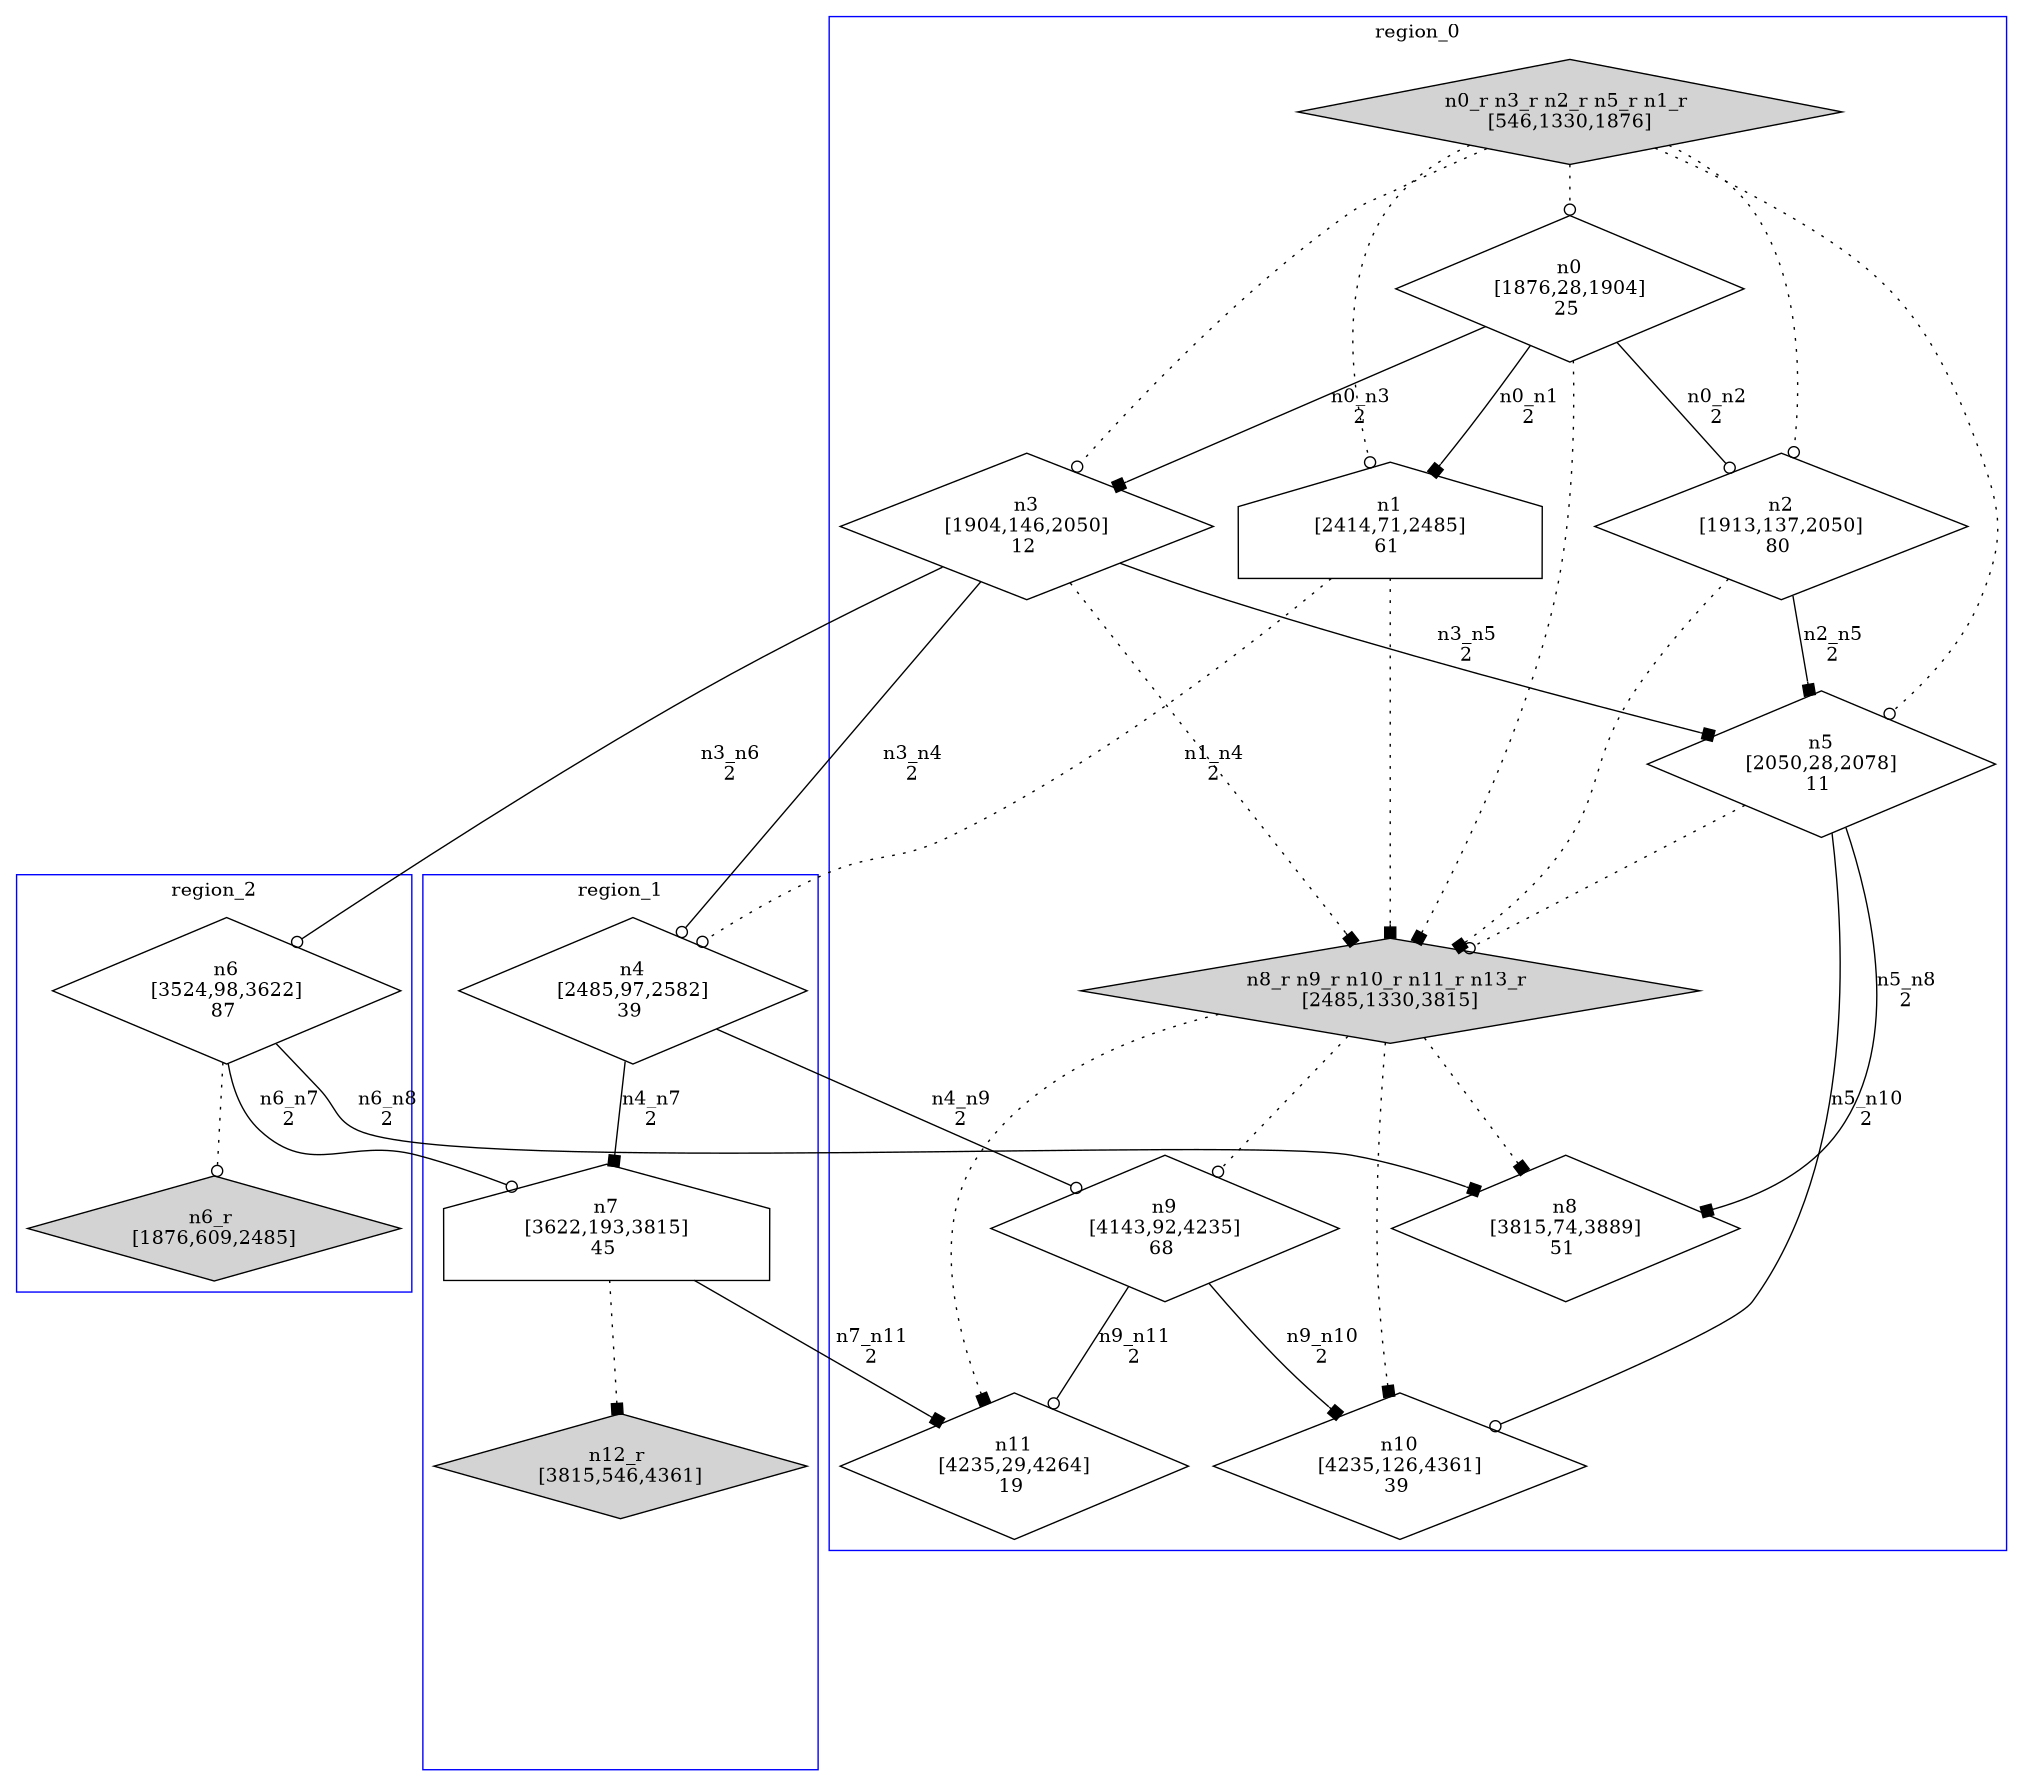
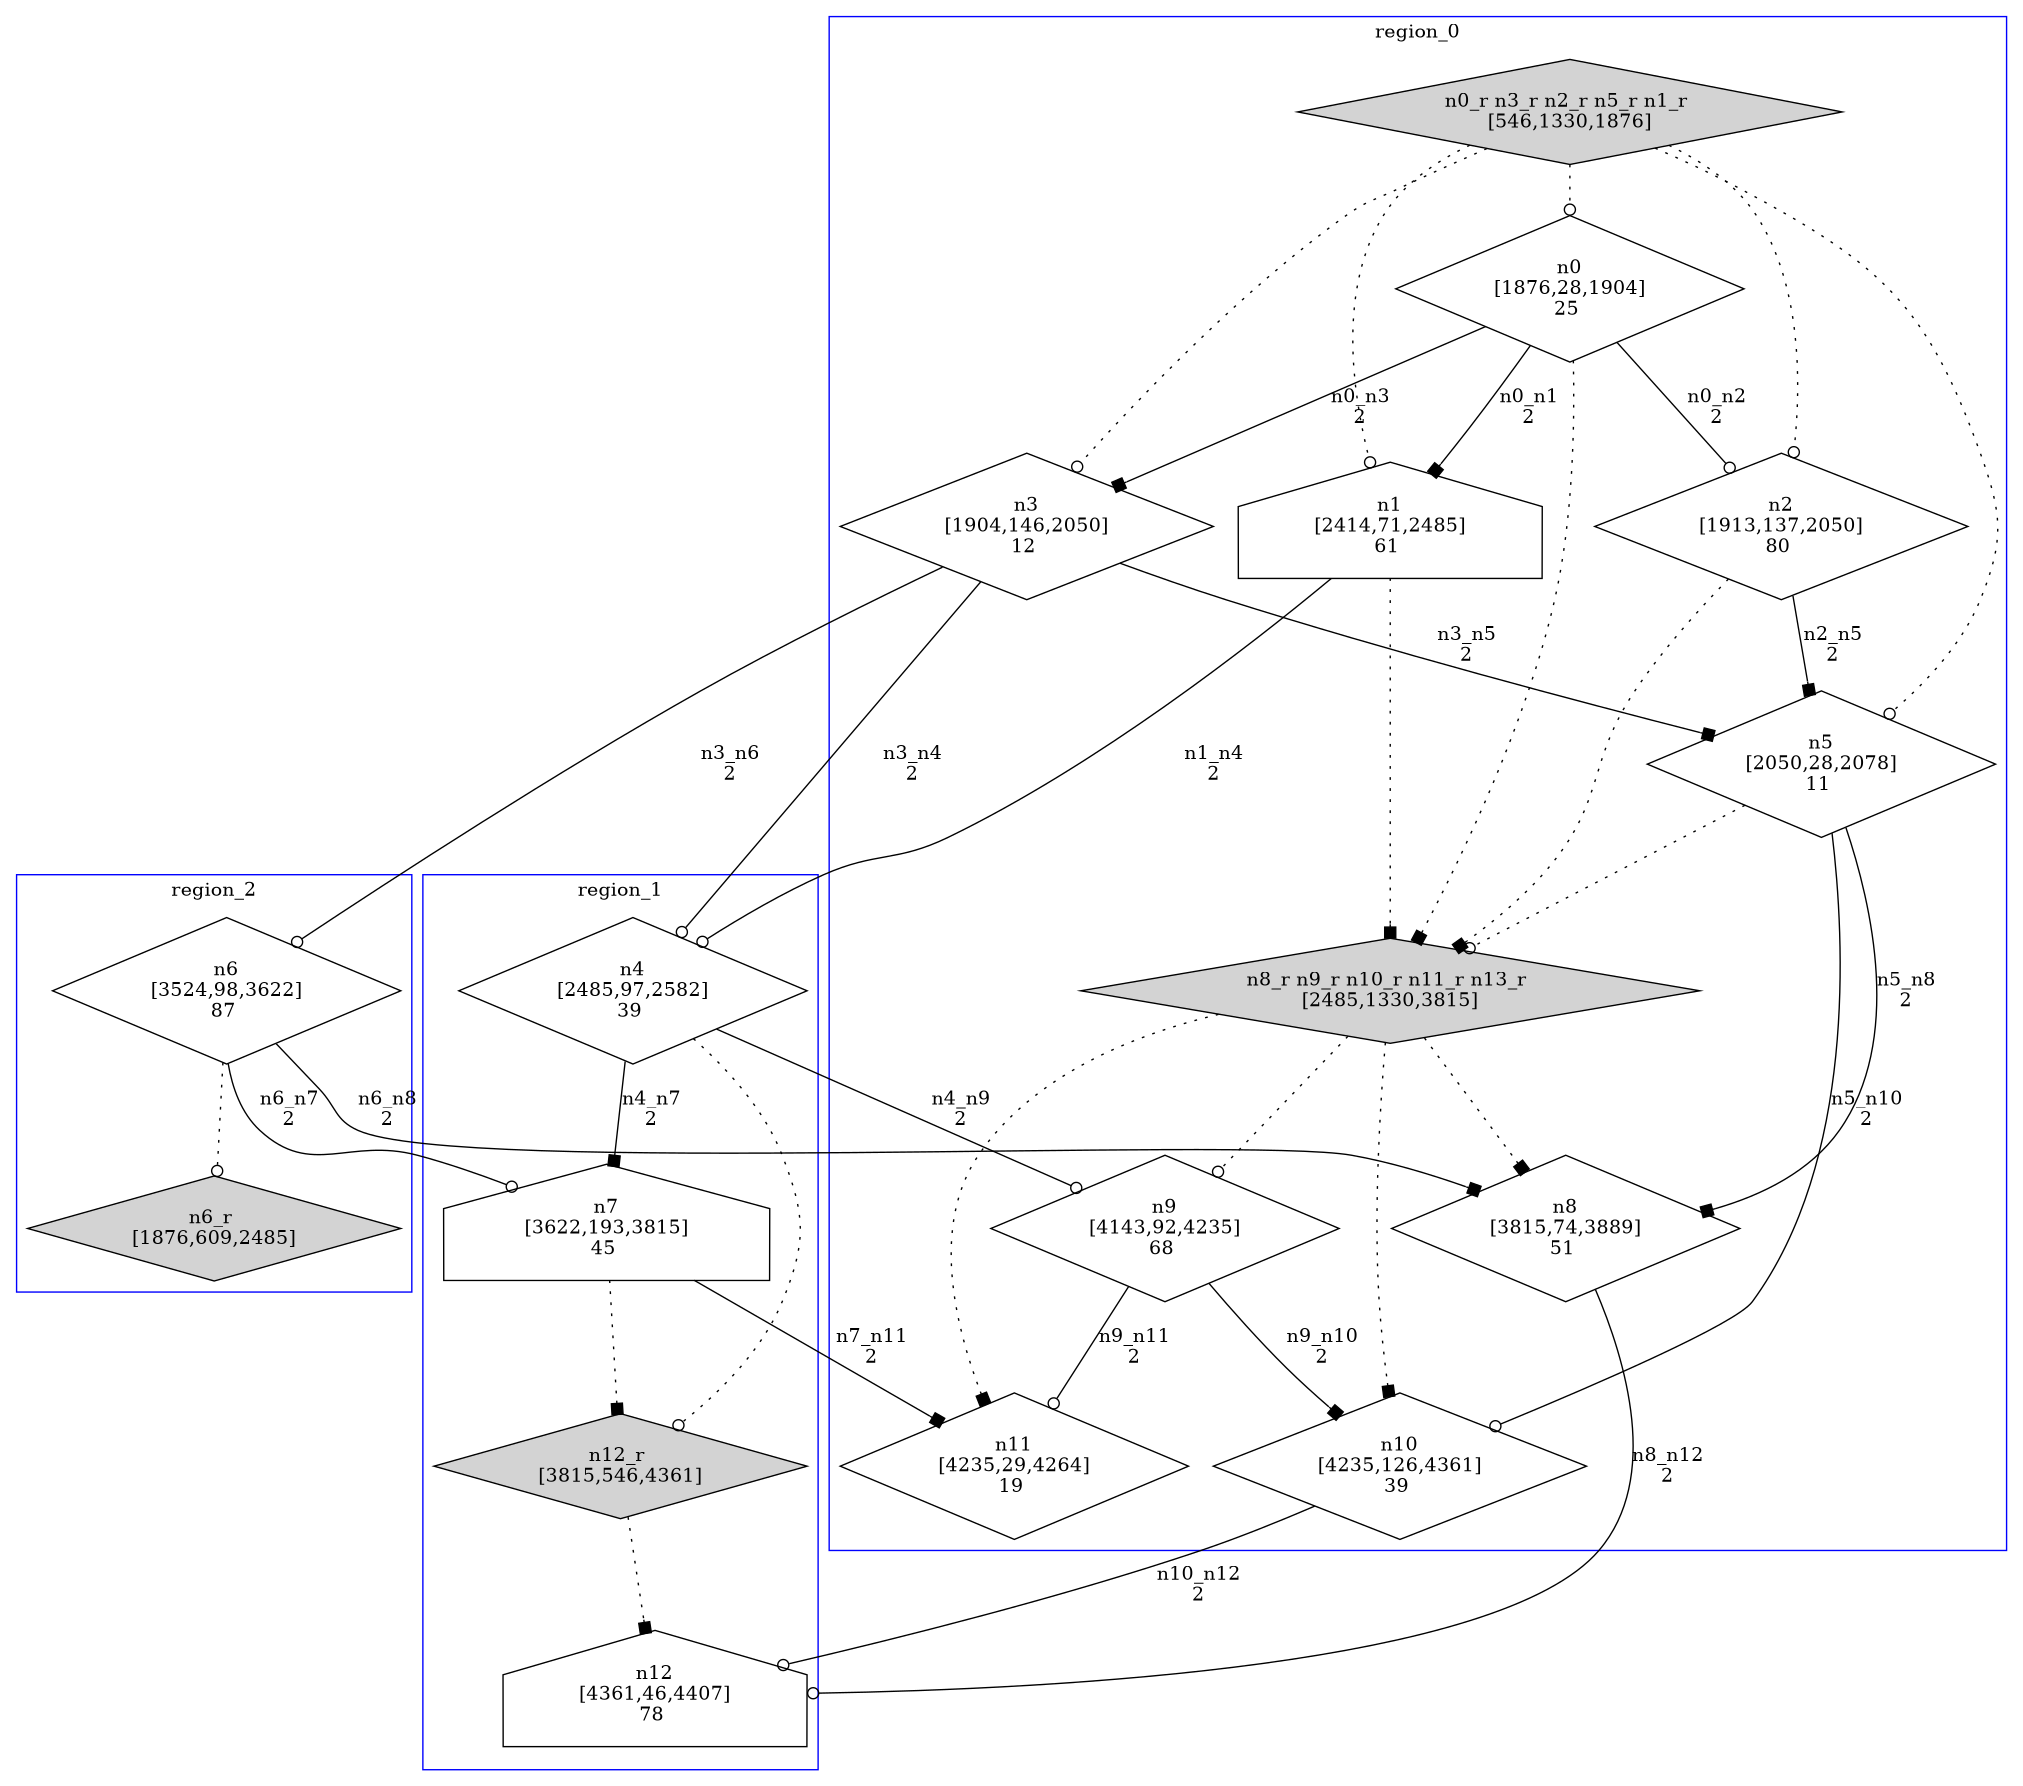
  digraph {
    fontname="DejaVu Serif"
    node [fontname="DejaVu Serif" shape=diamond]
    edge [arrowhead=odot fontname="DejaVu Serif"]
    n1 [label="n0_r n3_r n2_r n5_r n1_r \n[546,1330,1876]" style=filled]
    n2 [label="n0\n[1876,28,1904]\n25 "]
    n3 [label="n3\n[1904,146,2050]\n12 "]
    n4 [label="n2\n[1913,137,2050]\n80 "]
    n5 [label="n5\n[2050,28,2078]\n11 "]
    n6 [label="n1\n[2414,71,2485]\n61 " shape=house]
    n7 [label="n8_r n9_r n10_r n11_r n13_r \n[2485,1330,3815]" style=filled]
    n8 [label="n8\n[3815,74,3889]\n51 "]
    n9 [label="n9\n[4143,92,4235]\n68 "]
    n10 [label="n10\n[4235,126,4361]\n39 "]
    n11 [label="n11\n[4235,29,4264]\n19 "]
    n12 [label="n4\n[2485,97,2582]\n39 "]
    n13 [label="n7\n[3622,193,3815]\n45 " shape=house]
    n14 [label="n12_r \n[3815,546,4361]" style=filled]
+   n15 [label="n12\n[4361,46,4407]\n78 " shape=house]
    n16 [label="n6_r \n[1876,609,2485]" style=filled]
    n17 [label="n6\n[3524,98,3622]\n87 "]
    subgraph cluster_1 {
      color=blue
      label=region_0
      stytle=filled
      n1
      n2
      n3
      n4
      n5
      n6
      n7
      n8
      n9
      n10
      n11
    }
    subgraph cluster_2 {
      color=blue
      label=region_1
      stytle=filled
      n12
      n13
      n14
+     n15
    }
    subgraph cluster_3 {
      color=blue
      label=region_2
      stytle=filled
      n16
      n17
    }
    n1 -> n2 [style=dotted]
    n1 -> n3 [style=dotted]
    n1 -> n4 [style=dotted]
    n1 -> n5 [style=dotted]
    n1 -> n6 [style=dotted]
    n2 -> n3 [arrowhead=box label="n0_n3\n2"]
    n2 -> n4 [label="n0_n2\n2"]
    n2 -> n6 [arrowhead=box label="n0_n1\n2"]
    n2 -> n7 [arrowhead=box style=dotted]
    n3 -> n5 [arrowhead=box label="n3_n5\n2"]
-   n3 -> n7 [arrowhead=box style=dotted]
    n3 -> n12 [label="n3_n4\n2"]
    n3 -> n17 [label="n3_n6\n2"]
    n4 -> n5 [arrowhead=box label="n2_n5\n2"]
    n4 -> n7 [arrowhead=box style=dotted]
    n5 -> n7 [style=dotted]
    n5 -> n8 [arrowhead=box label="n5_n8\n2"]
    n5 -> n10 [label="n5_n10\n2"]
    n6 -> n7 [arrowhead=box style=dotted]
-   n6 -> n12 [label="n1_n4\n2" style=dotted]
+   n6 -> n12 [label="n1_n4\n2"]
    n7 -> n8 [arrowhead=box style=dotted]
    n7 -> n9 [style=dotted]
    n7 -> n10 [arrowhead=box style=dotted]
    n7 -> n11 [arrowhead=box style=dotted]
+   n8 -> n15 [label="n8_n12\n2"]
    n9 -> n10 [arrowhead=box label="n9_n10\n2"]
    n9 -> n11 [label="n9_n11\n2"]
+   n10 -> n15 [label="n10_n12\n2"]
    n12 -> n9 [label="n4_n9\n2"]
    n12 -> n13 [arrowhead=box label="n4_n7\n2"]
+   n12 -> n14 [style=dotted]
    n13 -> n11 [arrowhead=box label="n7_n11\n2"]
    n13 -> n14 [arrowhead=box style=dotted]
+   n14 -> n15 [arrowhead=box style=dotted]
    n17 -> n8 [arrowhead=box label="n6_n8\n2"]
    n17 -> n13 [label="n6_n7\n2"]
    n17 -> n16 [style=dotted]
  }
